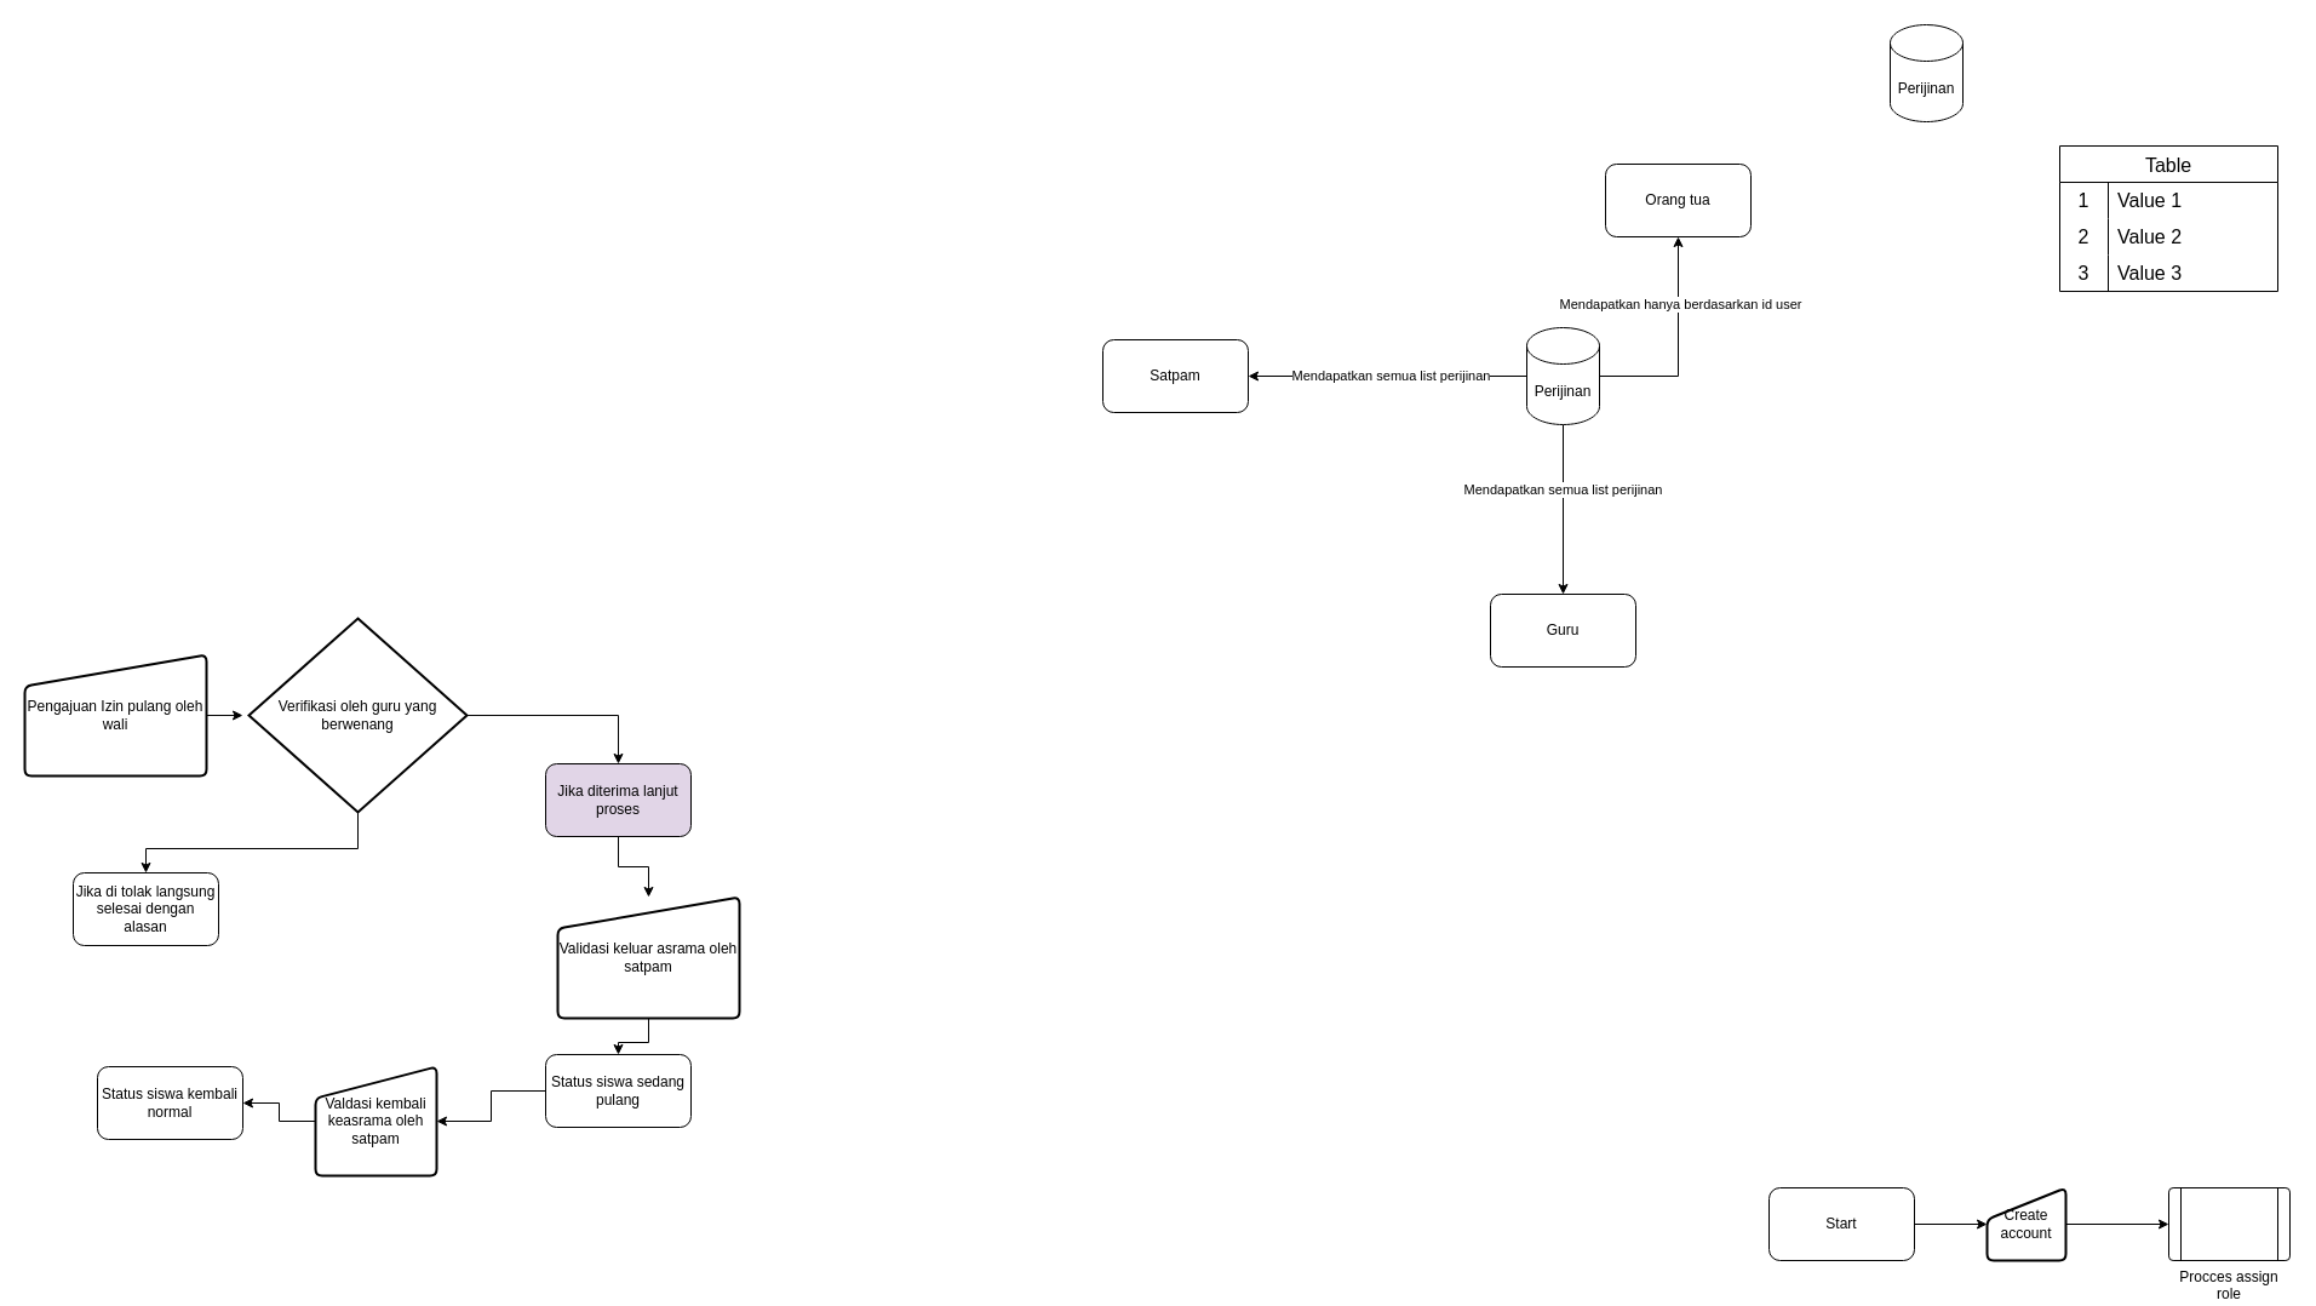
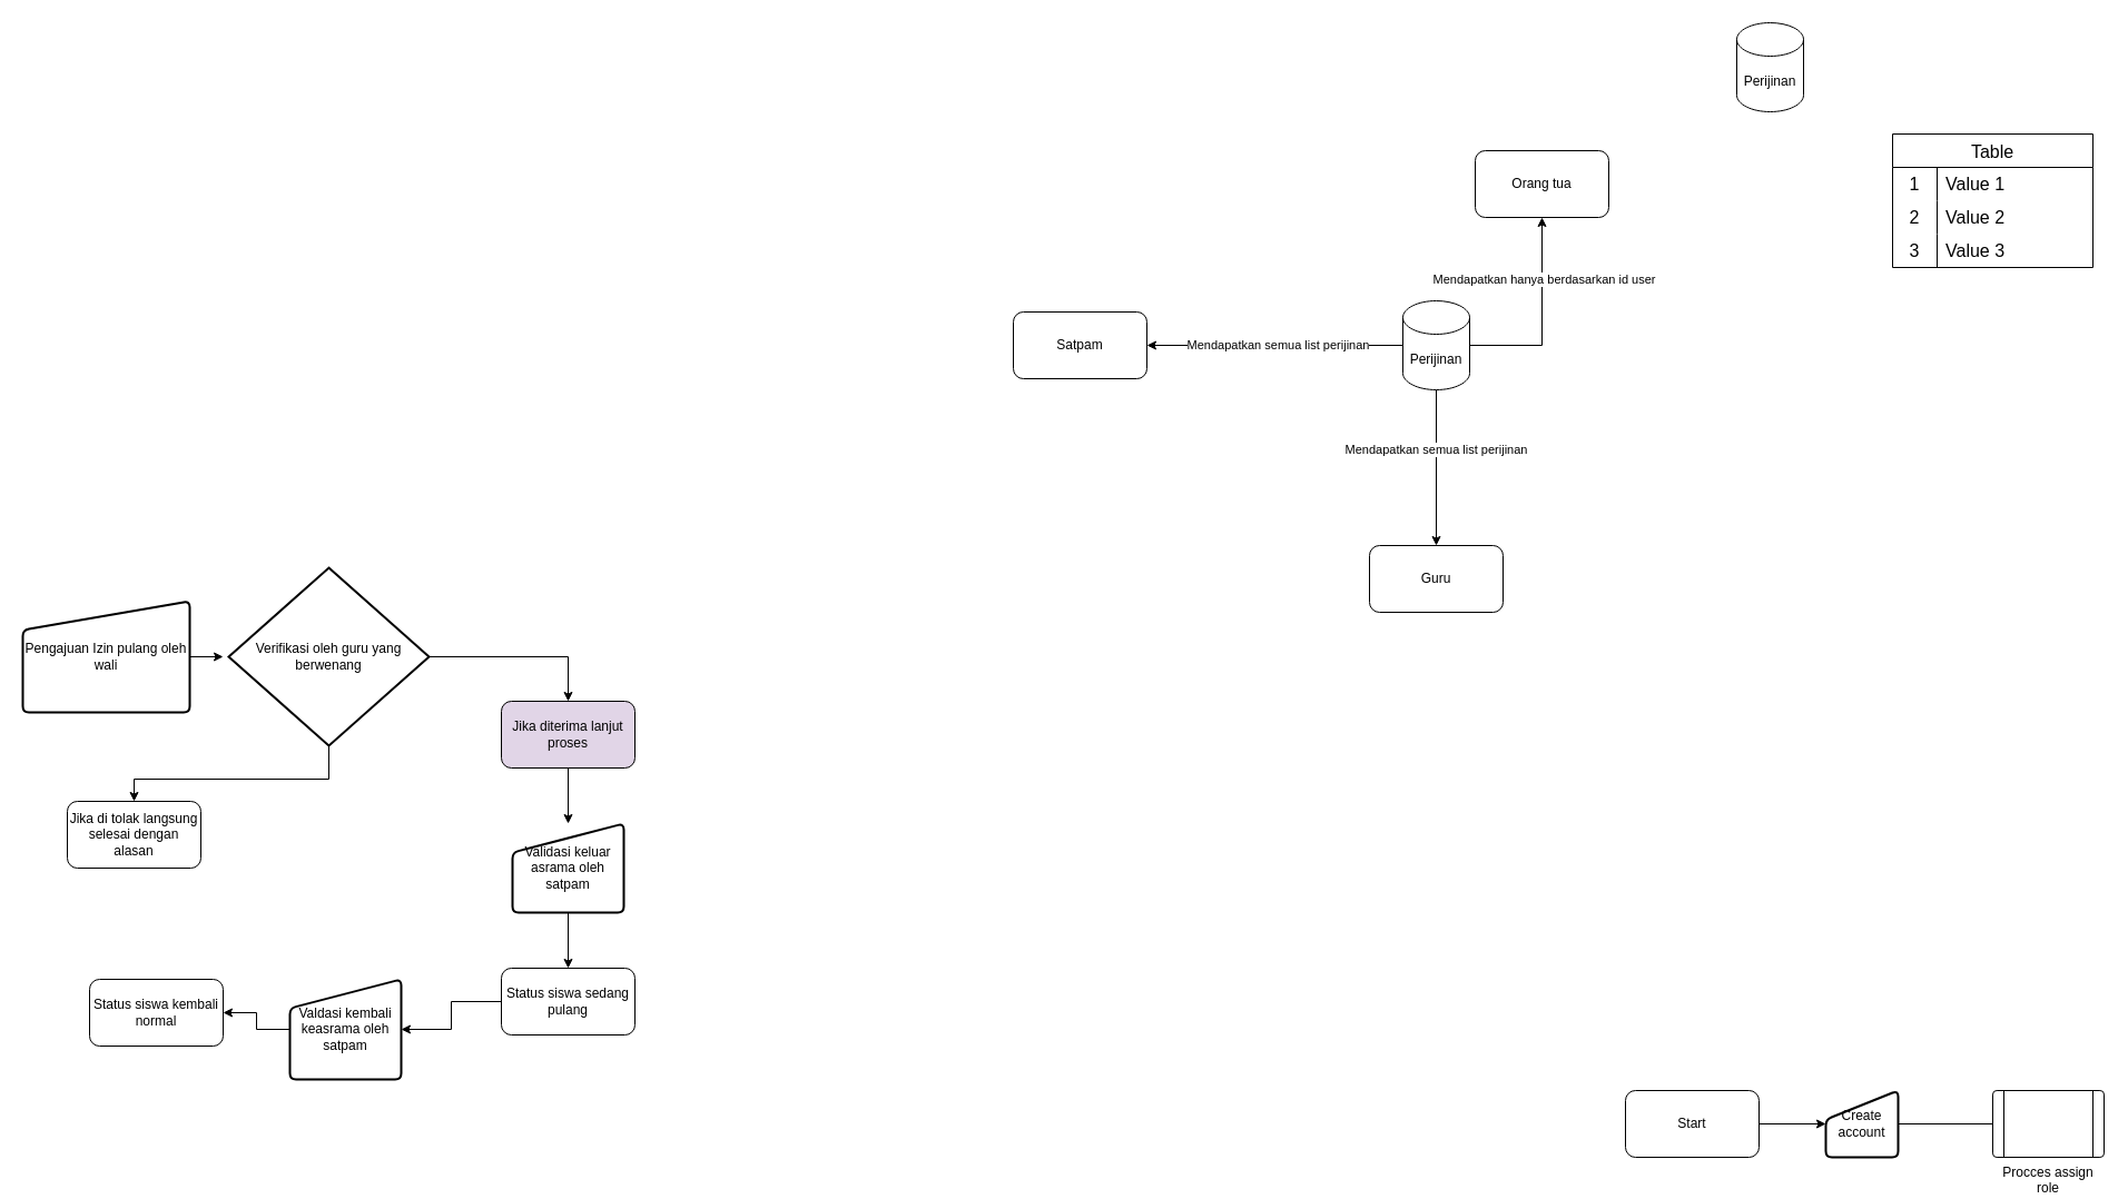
  <mxCell id="0" />
  <mxCell id="1" parent="0" />
  <mxCell id="2" style="edgeStyle=orthogonalEdgeStyle;rounded=0;orthogonalLoop=1;jettySize=auto;html=1;exitX=0.5;exitY=1;exitDx=0;exitDy=0;exitPerimeter=0;entryX=0.5;entryY=0;entryDx=0;entryDy=0;" parent="1" source="4" target="7" edge="1"><mxGeometry relative="1" as="geometry"><mxPoint x="270" y="740" as="targetPoint" /><Array as="points"><mxPoint x="295" y="700" /></Array></mxGeometry></mxCell>
  <mxCell id="3" style="edgeStyle=orthogonalEdgeStyle;rounded=0;orthogonalLoop=1;jettySize=auto;html=1;entryX=0.5;entryY=0;entryDx=0;entryDy=0;" parent="1" source="4" target="9" edge="1"><mxGeometry relative="1" as="geometry" /></mxCell>
  <mxCell id="4" value="Verifikasi oleh guru yang berwenang" style="strokeWidth=2;html=1;shape=mxgraph.flowchart.decision;whiteSpace=wrap;" parent="1" vertex="1"><mxGeometry x="205" y="510" width="180" height="160" as="geometry" /></mxCell>
  <mxCell id="5" style="edgeStyle=orthogonalEdgeStyle;rounded=0;orthogonalLoop=1;jettySize=auto;html=1;exitX=1;exitY=0.5;exitDx=0;exitDy=0;" parent="1" source="6" edge="1"><mxGeometry relative="1" as="geometry"><mxPoint x="200" y="590" as="targetPoint" /></mxGeometry></mxCell>
  <mxCell id="6" value="Pengajuan Izin pulang oleh wali" style="html=1;strokeWidth=2;shape=manualInput;whiteSpace=wrap;rounded=1;size=26;arcSize=11;" parent="1" vertex="1"><mxGeometry x="20" y="540" width="150" height="100" as="geometry" /></mxCell>
  <mxCell id="7" value="Jika di tolak langsung selesai dengan alasan" style="rounded=1;whiteSpace=wrap;html=1;" parent="1" vertex="1"><mxGeometry x="60" y="720" width="120" height="60" as="geometry" /></mxCell>
  <mxCell id="8" style="edgeStyle=orthogonalEdgeStyle;rounded=0;orthogonalLoop=1;jettySize=auto;html=1;" parent="1" source="9" target="11" edge="1"><mxGeometry relative="1" as="geometry" /></mxCell>
  <mxCell id="9" value="Jika diterima lanjut proses" style="rounded=1;whiteSpace=wrap;html=1;fillColor=#e1d5e7;" parent="1" vertex="1"><mxGeometry x="450" y="630" width="120" height="60" as="geometry" /></mxCell>
  <mxCell id="10" style="edgeStyle=orthogonalEdgeStyle;rounded=0;orthogonalLoop=1;jettySize=auto;html=1;" parent="1" source="11" target="13" edge="1"><mxGeometry relative="1" as="geometry" /></mxCell>
- <mxCell id="11" value="Validasi keluar asrama oleh satpam" style="html=1;strokeWidth=2;shape=manualInput;whiteSpace=wrap;rounded=1;size=26;arcSize=11;" parent="1" vertex="1"><mxGeometry x="460" y="740" width="150" height="100" as="geometry" /></mxCell>
+ <mxCell id="11" value="Validasi keluar asrama oleh satpam" style="html=1;strokeWidth=2;shape=manualInput;whiteSpace=wrap;rounded=1;size=26;arcSize=11;" parent="1" vertex="1"><mxGeometry x="460" y="740" width="100" height="80" as="geometry" /></mxCell>
  <mxCell id="12" style="edgeStyle=orthogonalEdgeStyle;rounded=0;orthogonalLoop=1;jettySize=auto;html=1;" parent="1" source="13" target="15" edge="1"><mxGeometry relative="1" as="geometry" /></mxCell>
  <mxCell id="13" value="Status siswa sedang pulang" style="rounded=1;whiteSpace=wrap;html=1;" parent="1" vertex="1"><mxGeometry x="450" y="870" width="120" height="60" as="geometry" /></mxCell>
  <mxCell id="14" style="edgeStyle=orthogonalEdgeStyle;rounded=0;orthogonalLoop=1;jettySize=auto;html=1;" parent="1" source="15" target="16" edge="1"><mxGeometry relative="1" as="geometry" /></mxCell>
  <mxCell id="15" value="Valdasi kembali keasrama oleh satpam" style="html=1;strokeWidth=2;shape=manualInput;whiteSpace=wrap;rounded=1;size=26;arcSize=11;" parent="1" vertex="1"><mxGeometry x="260" y="880" width="100" height="90" as="geometry" /></mxCell>
  <mxCell id="16" value="Status siswa kembali normal" style="rounded=1;whiteSpace=wrap;html=1;" parent="1" vertex="1"><mxGeometry x="80" y="880" width="120" height="60" as="geometry" /></mxCell>
  <mxCell id="17" style="edgeStyle=orthogonalEdgeStyle;rounded=0;orthogonalLoop=1;jettySize=auto;html=1;" parent="1" source="18" target="20" edge="1"><mxGeometry relative="1" as="geometry" /></mxCell>
  <mxCell id="18" value="Start" style="rounded=1;whiteSpace=wrap;html=1;" parent="1" vertex="1"><mxGeometry x="1460" y="980" width="120" height="60" as="geometry" /></mxCell>
- <mxCell id="19" style="edgeStyle=orthogonalEdgeStyle;rounded=0;orthogonalLoop=1;jettySize=auto;html=1;" parent="1" source="20" target="21" edge="1"><mxGeometry relative="1" as="geometry" /></mxCell>
+ <mxCell id="19" style="edgeStyle=orthogonalEdgeStyle;rounded=0;orthogonalLoop=1;jettySize=auto;html=1;endArrow=none;" parent="1" source="20" target="21" edge="1"><mxGeometry relative="1" as="geometry" /></mxCell>
  <mxCell id="20" value="Create account" style="html=1;strokeWidth=2;shape=manualInput;whiteSpace=wrap;rounded=1;size=26;arcSize=11;" parent="1" vertex="1"><mxGeometry x="1640" y="980" width="65" height="60" as="geometry" /></mxCell>
  <mxCell id="21" value="Procces assign role" style="verticalLabelPosition=bottom;verticalAlign=top;html=1;shape=process;whiteSpace=wrap;rounded=1;size=0.1;arcSize=6;" parent="1" vertex="1"><mxGeometry x="1790" y="980" width="100" height="60" as="geometry" /></mxCell>
  <mxCell id="22" style="edgeStyle=orthogonalEdgeStyle;rounded=0;orthogonalLoop=1;jettySize=auto;html=1;" parent="1" source="28" target="30" edge="1"><mxGeometry relative="1" as="geometry" /></mxCell>
  <mxCell id="23" value="Mendapatkan semua list perijinan" style="edgeLabel;html=1;align=center;verticalAlign=middle;resizable=0;points=[];" parent="22" vertex="1" connectable="0"><mxGeometry x="-0.019" y="-1" relative="1" as="geometry"><mxPoint as="offset" /></mxGeometry></mxCell>
  <mxCell id="24" style="edgeStyle=orthogonalEdgeStyle;rounded=0;orthogonalLoop=1;jettySize=auto;html=1;" parent="1" source="28" target="31" edge="1"><mxGeometry relative="1" as="geometry" /></mxCell>
  <mxCell id="25" value="Mendapatkan semua list perijinan" style="edgeLabel;html=1;align=center;verticalAlign=middle;resizable=0;points=[];" parent="24" vertex="1" connectable="0"><mxGeometry x="-0.238" y="-1" relative="1" as="geometry"><mxPoint as="offset" /></mxGeometry></mxCell>
  <mxCell id="26" style="edgeStyle=orthogonalEdgeStyle;rounded=0;orthogonalLoop=1;jettySize=auto;html=1;" parent="1" source="28" target="29" edge="1"><mxGeometry relative="1" as="geometry" /></mxCell>
  <mxCell id="27" value="Mendapatkan hanya berdasarkan id user" style="edgeLabel;html=1;align=center;verticalAlign=middle;resizable=0;points=[];" parent="26" vertex="1" connectable="0"><mxGeometry x="0.39" y="-1" relative="1" as="geometry"><mxPoint as="offset" /></mxGeometry></mxCell>
  <mxCell id="28" value="Perijinan" style="shape=cylinder3;whiteSpace=wrap;html=1;boundedLbl=1;backgroundOutline=1;size=15;" parent="1" vertex="1"><mxGeometry x="1260" y="270" width="60" height="80" as="geometry" /></mxCell>
  <mxCell id="29" value="Orang tua" style="rounded=1;whiteSpace=wrap;html=1;" parent="1" vertex="1"><mxGeometry x="1325" y="135" width="120" height="60" as="geometry" /></mxCell>
  <mxCell id="30" value="Satpam" style="rounded=1;whiteSpace=wrap;html=1;" parent="1" vertex="1"><mxGeometry x="910" y="280" width="120" height="60" as="geometry" /></mxCell>
  <mxCell id="31" value="Guru" style="rounded=1;whiteSpace=wrap;html=1;" parent="1" vertex="1"><mxGeometry x="1230" y="490" width="120" height="60" as="geometry" /></mxCell>
  <mxCell id="32" value="Perijinan" style="shape=cylinder3;whiteSpace=wrap;html=1;boundedLbl=1;backgroundOutline=1;size=15;" vertex="1" parent="1"><mxGeometry x="1560" y="20" width="60" height="80" as="geometry" /></mxCell>
  <mxCell id="33" value="Table" style="shape=table;startSize=30;container=1;collapsible=0;childLayout=tableLayout;fixedRows=1;rowLines=0;fontStyle=0;strokeColor=default;fontSize=16;" vertex="1" parent="1"><mxGeometry x="1700" y="120" width="180" height="120" as="geometry" /></mxCell>
  <mxCell id="34" value="" style="shape=tableRow;horizontal=0;startSize=0;swimlaneHead=0;swimlaneBody=0;top=0;left=0;bottom=0;right=0;collapsible=0;dropTarget=0;fillColor=none;points=[[0,0.5],[1,0.5]];portConstraint=eastwest;strokeColor=inherit;fontSize=16;" vertex="1" parent="33"><mxGeometry y="30" width="180" height="30" as="geometry" /></mxCell>
  <mxCell id="35" value="1" style="shape=partialRectangle;html=1;whiteSpace=wrap;connectable=0;fillColor=none;top=0;left=0;bottom=0;right=0;overflow=hidden;pointerEvents=1;strokeColor=inherit;fontSize=16;" vertex="1" parent="34"><mxGeometry width="40" height="30" as="geometry"><mxRectangle width="40" height="30" as="alternateBounds" /></mxGeometry></mxCell>
  <mxCell id="36" value="Value 1" style="shape=partialRectangle;html=1;whiteSpace=wrap;connectable=0;fillColor=none;top=0;left=0;bottom=0;right=0;align=left;spacingLeft=6;overflow=hidden;strokeColor=inherit;fontSize=16;" vertex="1" parent="34"><mxGeometry x="40" width="140" height="30" as="geometry"><mxRectangle width="140" height="30" as="alternateBounds" /></mxGeometry></mxCell>
  <mxCell id="37" value="" style="shape=tableRow;horizontal=0;startSize=0;swimlaneHead=0;swimlaneBody=0;top=0;left=0;bottom=0;right=0;collapsible=0;dropTarget=0;fillColor=none;points=[[0,0.5],[1,0.5]];portConstraint=eastwest;strokeColor=inherit;fontSize=16;" vertex="1" parent="33"><mxGeometry y="60" width="180" height="30" as="geometry" /></mxCell>
  <mxCell id="38" value="2" style="shape=partialRectangle;html=1;whiteSpace=wrap;connectable=0;fillColor=none;top=0;left=0;bottom=0;right=0;overflow=hidden;strokeColor=inherit;fontSize=16;" vertex="1" parent="37"><mxGeometry width="40" height="30" as="geometry"><mxRectangle width="40" height="30" as="alternateBounds" /></mxGeometry></mxCell>
  <mxCell id="39" value="Value 2" style="shape=partialRectangle;html=1;whiteSpace=wrap;connectable=0;fillColor=none;top=0;left=0;bottom=0;right=0;align=left;spacingLeft=6;overflow=hidden;strokeColor=inherit;fontSize=16;" vertex="1" parent="37"><mxGeometry x="40" width="140" height="30" as="geometry"><mxRectangle width="140" height="30" as="alternateBounds" /></mxGeometry></mxCell>
  <mxCell id="40" value="" style="shape=tableRow;horizontal=0;startSize=0;swimlaneHead=0;swimlaneBody=0;top=0;left=0;bottom=0;right=0;collapsible=0;dropTarget=0;fillColor=none;points=[[0,0.5],[1,0.5]];portConstraint=eastwest;strokeColor=inherit;fontSize=16;" vertex="1" parent="33"><mxGeometry y="90" width="180" height="30" as="geometry" /></mxCell>
  <mxCell id="41" value="3" style="shape=partialRectangle;html=1;whiteSpace=wrap;connectable=0;fillColor=none;top=0;left=0;bottom=0;right=0;overflow=hidden;strokeColor=inherit;fontSize=16;" vertex="1" parent="40"><mxGeometry width="40" height="30" as="geometry"><mxRectangle width="40" height="30" as="alternateBounds" /></mxGeometry></mxCell>
  <mxCell id="42" value="Value 3" style="shape=partialRectangle;html=1;whiteSpace=wrap;connectable=0;fillColor=none;top=0;left=0;bottom=0;right=0;align=left;spacingLeft=6;overflow=hidden;strokeColor=inherit;fontSize=16;" vertex="1" parent="40"><mxGeometry x="40" width="140" height="30" as="geometry"><mxRectangle width="140" height="30" as="alternateBounds" /></mxGeometry></mxCell>
